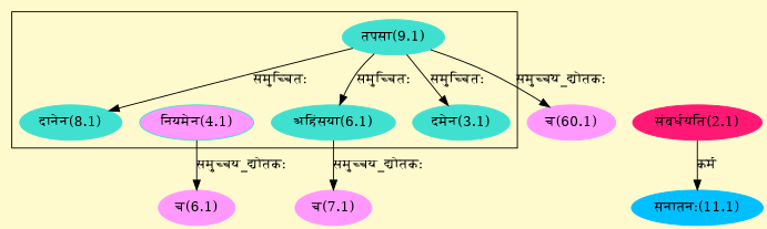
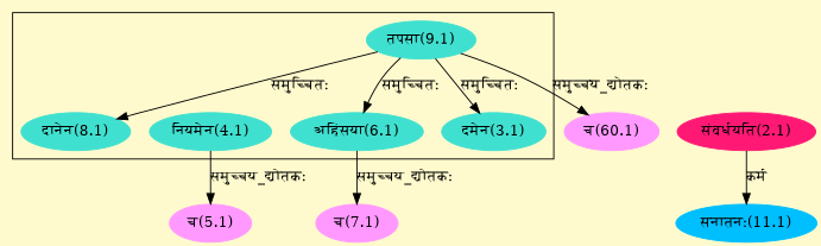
  digraph {
    bgcolor=lemonchiffon1
    compound=true
    rankdir=BT
    node [color="#40E0D0" style=filled]
    edge [dir=back]
    n1 [label="तपसा(9.1)"]
    n2 [label="दमेन(3.1)"]
-   n3 [label="नियमेन(4.1)" fillcolor="#FF99FF"]
+   n3 [label="नियमेन(4.1)"]
    n4 [label="अहिंसया(6.1)"]
    n5 [label="दानेन(8.1)"]
    n6 [color="#FF1975" label="संवर्धयति(2.1)"]
-   n7 [color="#FF99FF" label="च(6.1)"]
+   n7 [color="#FF99FF" label="च(5.1)"]
    n8 [color="#FF99FF" label="च(7.1)"]
    n9 [color="#FF99FF" label="च(60.1)"]
    n10 [color="#00BFFF" label="सनातनः(11.1)"]
    subgraph cluster_1 {
      n1
      n2
      n3
      n4
      n5
    }
    n2 -> n1 [label="समुच्चितः"]
    n4 -> n1 [label="समुच्चितः"]
    n5 -> n1 [label="समुच्चितः"]
    n7 -> n3 [label="समुच्चय_द्योतकः"]
    n8 -> n4 [label="समुच्चय_द्योतकः"]
    n9 -> n1 [label="समुच्चय_द्योतकः"]
    n10 -> n6 [label="कर्म"]
  }
